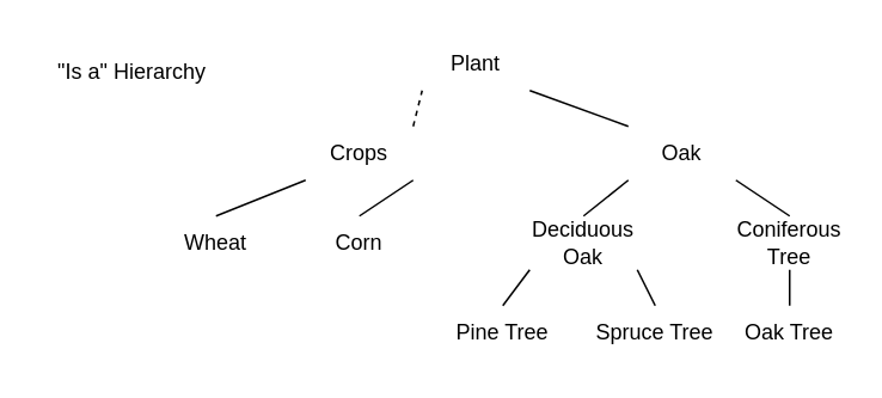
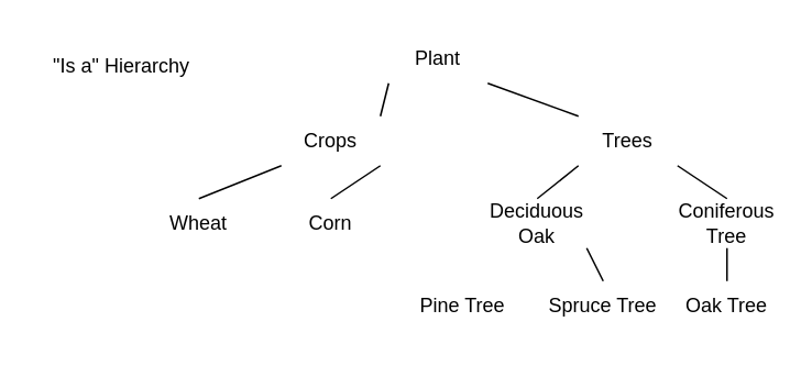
  <mxCell id="0" />
  <mxCell id="1" parent="0" />
  <mxCell id="2" value="Plant" style="text;html=1;align=center;verticalAlign=middle;whiteSpace=wrap;rounded=0;" vertex="1" parent="1"><mxGeometry x="235" y="20" width="60" height="30" as="geometry" /></mxCell>
- <mxCell id="3" style="rounded=0;orthogonalLoop=1;jettySize=auto;html=1;exitX=1;exitY=0;exitDx=0;exitDy=0;entryX=0;entryY=1;entryDx=0;entryDy=0;endArrow=none;endFill=0;dashed=1;" edge="1" parent="1" source="4" target="2"><mxGeometry relative="1" as="geometry" /></mxCell>
+ <mxCell id="3" style="rounded=0;orthogonalLoop=1;jettySize=auto;html=1;exitX=1;exitY=0;exitDx=0;exitDy=0;entryX=0;entryY=1;entryDx=0;entryDy=0;endArrow=none;endFill=0;" edge="1" parent="1" source="4" target="2"><mxGeometry relative="1" as="geometry" /></mxCell>
  <mxCell id="4" value="Crops" style="text;html=1;align=center;verticalAlign=middle;whiteSpace=wrap;rounded=0;" vertex="1" parent="1"><mxGeometry x="170" y="70" width="60" height="30" as="geometry" /></mxCell>
  <mxCell id="5" style="rounded=0;orthogonalLoop=1;jettySize=auto;html=1;exitX=0;exitY=0;exitDx=0;exitDy=0;entryX=1;entryY=1;entryDx=0;entryDy=0;endArrow=none;endFill=0;" edge="1" parent="1" source="6" target="2"><mxGeometry relative="1" as="geometry" /></mxCell>
- <mxCell id="6" value="Oak" style="text;html=1;align=center;verticalAlign=middle;whiteSpace=wrap;rounded=0;" vertex="1" parent="1"><mxGeometry x="350" y="70" width="60" height="30" as="geometry" /></mxCell>
+ <mxCell id="6" value="Trees" style="text;html=1;align=center;verticalAlign=middle;whiteSpace=wrap;rounded=0;" vertex="1" parent="1"><mxGeometry x="350" y="70" width="60" height="30" as="geometry" /></mxCell>
  <mxCell id="7" style="rounded=0;orthogonalLoop=1;jettySize=auto;html=1;exitX=0.5;exitY=0;exitDx=0;exitDy=0;entryX=0;entryY=1;entryDx=0;entryDy=0;endArrow=none;endFill=0;" edge="1" parent="1" source="8" target="4"><mxGeometry relative="1" as="geometry" /></mxCell>
  <mxCell id="8" value="Wheat" style="text;html=1;align=center;verticalAlign=middle;whiteSpace=wrap;rounded=0;" vertex="1" parent="1"><mxGeometry x="90" y="120" width="60" height="30" as="geometry" /></mxCell>
  <mxCell id="9" style="rounded=0;orthogonalLoop=1;jettySize=auto;html=1;exitX=0.5;exitY=0;exitDx=0;exitDy=0;entryX=1;entryY=1;entryDx=0;entryDy=0;endArrow=none;endFill=0;" edge="1" parent="1" source="10" target="4"><mxGeometry relative="1" as="geometry" /></mxCell>
  <mxCell id="10" value="Corn" style="text;html=1;align=center;verticalAlign=middle;whiteSpace=wrap;rounded=0;" vertex="1" parent="1"><mxGeometry x="170" y="120" width="60" height="30" as="geometry" /></mxCell>
  <mxCell id="11" style="rounded=0;orthogonalLoop=1;jettySize=auto;html=1;exitX=0.5;exitY=0;exitDx=0;exitDy=0;entryX=1;entryY=1;entryDx=0;entryDy=0;endArrow=none;endFill=0;" edge="1" parent="1" source="12" target="14"><mxGeometry relative="1" as="geometry" /></mxCell>
  <mxCell id="12" value="Spruce Tree" style="text;html=1;align=center;verticalAlign=middle;whiteSpace=wrap;rounded=0;" vertex="1" parent="1"><mxGeometry x="330" y="170" width="70" height="30" as="geometry" /></mxCell>
  <mxCell id="13" style="rounded=0;orthogonalLoop=1;jettySize=auto;html=1;exitX=0.5;exitY=0;exitDx=0;exitDy=0;entryX=0;entryY=1;entryDx=0;entryDy=0;endArrow=none;endFill=0;" edge="1" parent="1" source="14" target="6"><mxGeometry relative="1" as="geometry" /></mxCell>
  <mxCell id="14" value="Deciduous Oak" style="text;html=1;align=center;verticalAlign=middle;whiteSpace=wrap;rounded=0;" vertex="1" parent="1"><mxGeometry x="295" y="120" width="60" height="30" as="geometry" /></mxCell>
- <mxCell id="15" style="rounded=0;orthogonalLoop=1;jettySize=auto;html=1;exitX=0.5;exitY=0;exitDx=0;exitDy=0;entryX=0;entryY=1;entryDx=0;entryDy=0;endArrow=none;endFill=0;" edge="1" parent="1" source="16" target="14"><mxGeometry relative="1" as="geometry" /></mxCell>
  <mxCell id="16" value="Pine Tree" style="text;html=1;align=center;verticalAlign=middle;whiteSpace=wrap;rounded=0;" vertex="1" parent="1"><mxGeometry x="250" y="170" width="60" height="30" as="geometry" /></mxCell>
  <mxCell id="17" style="rounded=0;orthogonalLoop=1;jettySize=auto;html=1;exitX=0.5;exitY=0;exitDx=0;exitDy=0;entryX=1;entryY=1;entryDx=0;entryDy=0;endArrow=none;endFill=0;" edge="1" parent="1" source="18" target="6"><mxGeometry relative="1" as="geometry" /></mxCell>
  <mxCell id="18" value="Coniferous Tree" style="text;html=1;align=center;verticalAlign=middle;whiteSpace=wrap;rounded=0;" vertex="1" parent="1"><mxGeometry x="410" y="120" width="60" height="30" as="geometry" /></mxCell>
  <mxCell id="19" style="rounded=0;orthogonalLoop=1;jettySize=auto;html=1;exitX=0.5;exitY=0;exitDx=0;exitDy=0;entryX=0.5;entryY=1;entryDx=0;entryDy=0;endArrow=none;endFill=0;" edge="1" parent="1" source="20" target="18"><mxGeometry relative="1" as="geometry" /></mxCell>
  <mxCell id="20" value="Oak Tree" style="text;html=1;align=center;verticalAlign=middle;whiteSpace=wrap;rounded=0;" vertex="1" parent="1"><mxGeometry x="410" y="170" width="60" height="30" as="geometry" /></mxCell>
  <mxCell id="21" value="&quot;Is a&quot; Hierarchy&amp;nbsp;" style="text;html=1;align=center;verticalAlign=middle;whiteSpace=wrap;rounded=0;" vertex="1" parent="1"><mxGeometry x="20" y="20" width="110" height="40" as="geometry" /></mxCell>
